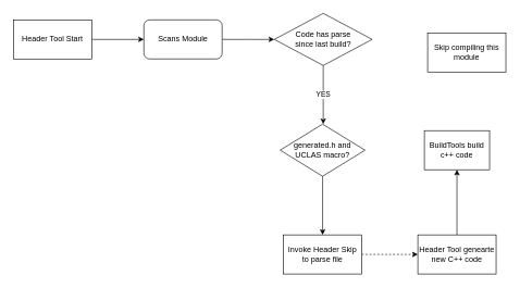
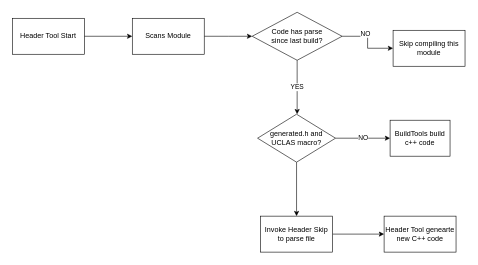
  <mxCell id="0" />
  <mxCell id="1" parent="0" />
  <mxCell id="2" value="" style="edgeStyle=orthogonalEdgeStyle;rounded=0;orthogonalLoop=1;jettySize=auto;html=1;" parent="1" source="3" target="5" edge="1"><mxGeometry relative="1" as="geometry" /></mxCell>
  <mxCell id="3" value="Header Tool Start" style="rounded=0;whiteSpace=wrap;html=1;" parent="1" vertex="1"><mxGeometry x="20" y="30" width="120" height="60" as="geometry" /></mxCell>
  <mxCell id="4" value="" style="edgeStyle=orthogonalEdgeStyle;rounded=0;orthogonalLoop=1;jettySize=auto;html=1;" parent="1" source="5" edge="1"><mxGeometry relative="1" as="geometry"><mxPoint x="420" y="60" as="targetPoint" /></mxGeometry></mxCell>
- <mxCell id="5" value="Scans Module" style="whiteSpace=wrap;html=1;rounded=1;" parent="1" vertex="1"><mxGeometry x="220" y="30" width="120" height="60" as="geometry" /></mxCell>
+ <mxCell id="5" value="Scans Module" style="whiteSpace=wrap;html=1;rounded=0;" parent="1" vertex="1"><mxGeometry x="220" y="30" width="120" height="60" as="geometry" /></mxCell>
+ <mxCell id="6" value="" style="edgeStyle=orthogonalEdgeStyle;rounded=0;orthogonalLoop=1;jettySize=auto;html=1;" parent="1" source="9" target="10" edge="1"><mxGeometry relative="1" as="geometry" /></mxCell>
+ <mxCell id="7" value="NO" style="edgeLabel;html=1;align=center;verticalAlign=middle;resizable=0;points=[];" parent="6" vertex="1" connectable="0"><mxGeometry x="-0.268" y="5" relative="1" as="geometry"><mxPoint as="offset" /></mxGeometry></mxCell>
  <mxCell id="8" value="YES" style="edgeStyle=orthogonalEdgeStyle;rounded=0;orthogonalLoop=1;jettySize=auto;html=1;" parent="1" source="9" edge="1"><mxGeometry relative="1" as="geometry"><mxPoint x="495" y="190" as="targetPoint" /></mxGeometry></mxCell>
  <mxCell id="9" value="&lt;span style=&quot;&quot;&gt;Code has parse &lt;br&gt;since last build?&lt;/span&gt;" style="rhombus;whiteSpace=wrap;html=1;" parent="1" vertex="1"><mxGeometry x="420" y="20" width="150" height="80" as="geometry" /></mxCell>
  <mxCell id="10" value="Skip compiling this module" style="whiteSpace=wrap;html=1;" parent="1" vertex="1"><mxGeometry x="655" y="50" width="120" height="60" as="geometry" /></mxCell>
  <mxCell id="11" value="BuildTools build c++ code" style="whiteSpace=wrap;html=1;" parent="1" vertex="1"><mxGeometry x="650" y="200" width="100" height="60" as="geometry" /></mxCell>
+ <mxCell id="12" value="NO" style="edgeStyle=orthogonalEdgeStyle;rounded=0;orthogonalLoop=1;jettySize=auto;html=1;" parent="1" source="14" target="11" edge="1"><mxGeometry relative="1" as="geometry" /></mxCell>
  <mxCell id="13" value="" style="edgeStyle=orthogonalEdgeStyle;rounded=0;orthogonalLoop=1;jettySize=auto;html=1;" parent="1" source="14" target="16" edge="1"><mxGeometry relative="1" as="geometry" /></mxCell>
  <mxCell id="14" value="&lt;span style=&quot;&quot;&gt;generated.h and UCLAS macro?&lt;/span&gt;" style="rhombus;whiteSpace=wrap;html=1;" parent="1" vertex="1"><mxGeometry x="429" y="190" width="130" height="80" as="geometry" /></mxCell>
- <mxCell id="15" value="" style="edgeStyle=orthogonalEdgeStyle;rounded=0;orthogonalLoop=1;jettySize=auto;html=1;dashed=1;" parent="1" source="16" target="18" edge="1"><mxGeometry relative="1" as="geometry" /></mxCell>
+ <mxCell id="15" value="" style="edgeStyle=orthogonalEdgeStyle;rounded=0;orthogonalLoop=1;jettySize=auto;html=1;" parent="1" source="16" target="18" edge="1"><mxGeometry relative="1" as="geometry" /></mxCell>
  <mxCell id="16" value="Invoke Header Skip&lt;br&gt;to parse file" style="whiteSpace=wrap;html=1;" parent="1" vertex="1"><mxGeometry x="434" y="360" width="120" height="60" as="geometry" /></mxCell>
- <mxCell id="17" value="" style="edgeStyle=orthogonalEdgeStyle;rounded=0;orthogonalLoop=1;jettySize=auto;html=1;" parent="1" source="18" target="11" edge="1"><mxGeometry relative="1" as="geometry" /></mxCell>
  <mxCell id="18" value="Header Tool genearte&lt;br&gt;new C++ code" style="whiteSpace=wrap;html=1;" parent="1" vertex="1"><mxGeometry x="640" y="360" width="120" height="60" as="geometry" /></mxCell>
